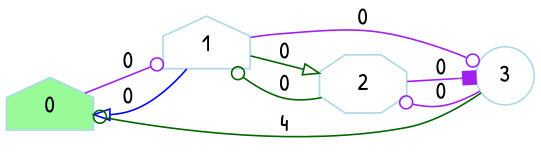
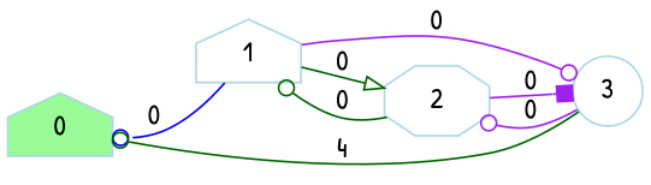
  digraph {
    fontname="Patrick Hand"
    rankdir=LR
    node [color=lightblue fillcolor=white fontname="Patrick Hand" shape=house style=filled]
    edge [arrowhead=odot color=purple fontname="Patrick Hand" penwidth=1]
    0 [fillcolor=palegreen]
    1
    3 [shape=circle]
    2 [shape=octagon]
-   0 -> 1 [label=0]
-   1 -> 0 [arrowhead=onormal color=blue label=0]
+   1 -> 0 [color=blue label=0]
    1 -> 3 [label=0]
    1 -> 2 [arrowhead=onormal color=darkgreen label=0]
    3 -> 0 [color=darkgreen label=4]
    3 -> 2 [label=0]
    2 -> 1 [color=darkgreen label=0]
    2 -> 3 [arrowhead=box label=0]
  }
